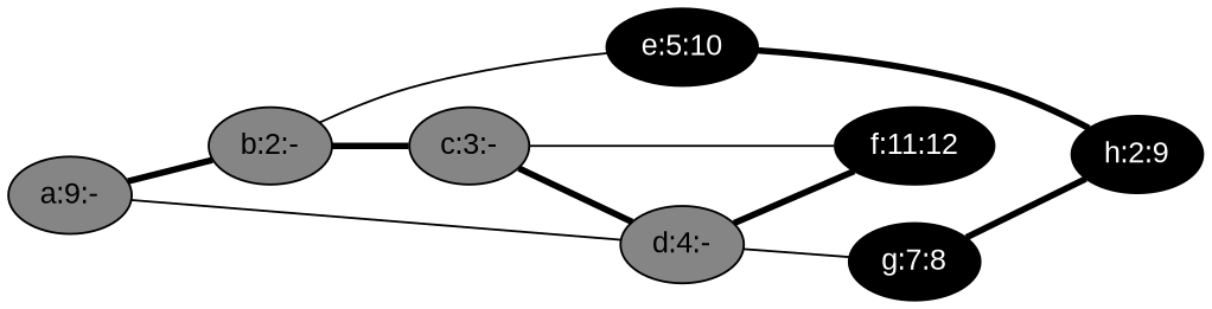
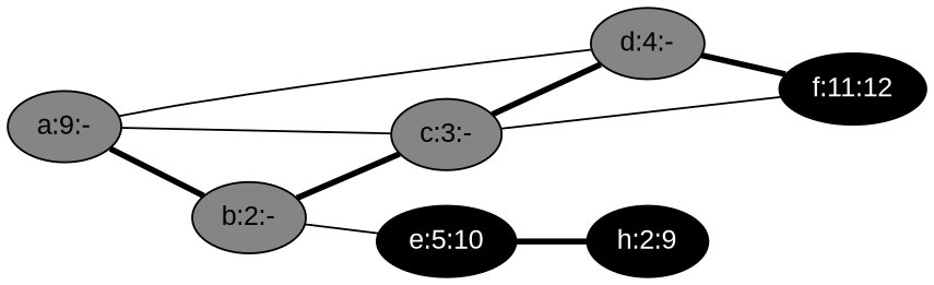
  graph {
    fontname="Liberation Sans"
    rankdir=LR
    node [fillcolor=gray52 fontname="Liberation Sans" style=filled]
    edge [fontname="Liberation Sans" penwidth=3]
    n1 [label="a:9:-"]
    n2 [label="b:2:-"]
    n3 [label="c:3:-"]
    n4 [label="d:4:-"]
    n5 [fillcolor=black fontcolor=white label="e:5:10"]
    n6 [fillcolor=black fontcolor=white label="f:11:12"]
-   n7 [fillcolor=black fontcolor=white label="g:7:8"]
    n8 [fillcolor=black fontcolor=white label="h:2:9"]
    n1 -- n2
+   n1 -- n3 [penwidth=1]
    n1 -- n4 [penwidth=1]
    n2 -- n3
    n2 -- n5 [penwidth=1]
    n3 -- n4
    n3 -- n6 [penwidth=1]
    n4 -- n6
-   n4 -- n7 [penwidth=1]
    n5 -- n8
-   n7 -- n8
  }
